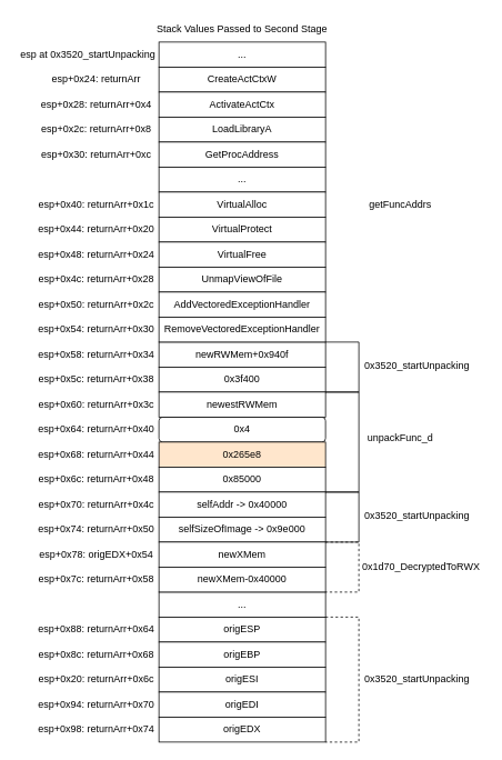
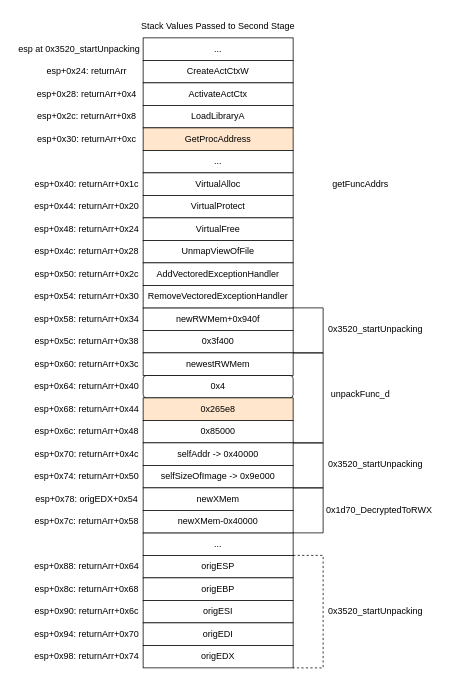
  <mxCell id="0" />
  <mxCell id="1" parent="0" />
  <mxCell id="2" value="Stack Values Passed to Second Stage" style="text;html=1;strokeColor=none;fillColor=none;align=center;verticalAlign=middle;whiteSpace=wrap;rounded=0;" vertex="1" parent="1"><mxGeometry x="185" y="20" width="210" height="30" as="geometry" /></mxCell>
  <mxCell id="3" value="esp at 0x3520_startUnpacking" style="text;html=1;strokeColor=none;fillColor=none;align=center;verticalAlign=middle;whiteSpace=wrap;rounded=0;" vertex="1" parent="1"><mxGeometry x="20" y="50" width="170" height="30" as="geometry" /></mxCell>
  <mxCell id="4" value="esp+0x24: returnArr" style="text;html=1;strokeColor=none;fillColor=none;align=center;verticalAlign=middle;whiteSpace=wrap;rounded=0;" vertex="1" parent="1"><mxGeometry x="40" y="80" width="150" height="30" as="geometry" /></mxCell>
  <mxCell id="5" value="esp+0x28: returnArr+0x4" style="text;html=1;strokeColor=none;fillColor=none;align=center;verticalAlign=middle;whiteSpace=wrap;rounded=0;" vertex="1" parent="1"><mxGeometry x="40" y="110" width="150" height="30" as="geometry" /></mxCell>
  <mxCell id="6" value="" style="group" connectable="0" vertex="1" parent="1"><mxGeometry x="190" y="50" width="200" height="390" as="geometry" /></mxCell>
  <mxCell id="7" value="..." style="rounded=0;whiteSpace=wrap;html=1;container=0;" vertex="1" parent="6"><mxGeometry width="200" height="30" as="geometry" /></mxCell>
  <mxCell id="8" value="CreateActCtxW" style="rounded=0;whiteSpace=wrap;html=1;container=0;" vertex="1" parent="6"><mxGeometry y="30" width="200" height="30" as="geometry" /></mxCell>
  <mxCell id="9" value="ActivateActCtx" style="rounded=0;whiteSpace=wrap;html=1;container=0;" vertex="1" parent="6"><mxGeometry y="60" width="200" height="30" as="geometry" /></mxCell>
  <mxCell id="10" value="LoadLibraryA" style="rounded=0;whiteSpace=wrap;html=1;container=0;" vertex="1" parent="6"><mxGeometry y="90" width="200" height="30" as="geometry" /></mxCell>
- <mxCell id="11" value="GetProcAddress" style="rounded=0;whiteSpace=wrap;html=1;container=0;" vertex="1" parent="6"><mxGeometry y="120" width="200" height="30" as="geometry" /></mxCell>
+ <mxCell id="11" value="GetProcAddress" style="rounded=0;whiteSpace=wrap;html=1;container=0;fillColor=#ffe6cc;" vertex="1" parent="6"><mxGeometry y="120" width="200" height="30" as="geometry" /></mxCell>
  <mxCell id="12" value="..." style="rounded=0;whiteSpace=wrap;html=1;container=0;" vertex="1" parent="6"><mxGeometry y="150" width="200" height="30" as="geometry" /></mxCell>
  <mxCell id="13" value="VirtualAlloc" style="rounded=0;whiteSpace=wrap;html=1;container=0;" vertex="1" parent="6"><mxGeometry y="180" width="200" height="30" as="geometry" /></mxCell>
  <mxCell id="14" value="VirtualProtect" style="rounded=0;whiteSpace=wrap;html=1;container=0;" vertex="1" parent="6"><mxGeometry y="210" width="200" height="30" as="geometry" /></mxCell>
  <mxCell id="15" value="VirtualFree" style="rounded=0;whiteSpace=wrap;html=1;container=0;" vertex="1" parent="6"><mxGeometry y="240" width="200" height="30" as="geometry" /></mxCell>
  <mxCell id="16" value="UnmapViewOfFile" style="rounded=0;whiteSpace=wrap;html=1;container=0;" vertex="1" parent="6"><mxGeometry y="270" width="200" height="30" as="geometry" /></mxCell>
  <mxCell id="17" value="AddVectoredExceptionHandler" style="rounded=0;whiteSpace=wrap;html=1;container=0;" vertex="1" parent="6"><mxGeometry y="300" width="200" height="30" as="geometry" /></mxCell>
  <mxCell id="18" value="newRWMem+0x940f" style="rounded=0;whiteSpace=wrap;html=1;container=0;" vertex="1" parent="6"><mxGeometry y="360" width="200" height="30" as="geometry" /></mxCell>
  <mxCell id="19" value="RemoveVectoredExceptionHandler" style="rounded=0;whiteSpace=wrap;html=1;container=0;" vertex="1" parent="6"><mxGeometry y="330" width="200" height="30" as="geometry" /></mxCell>
  <mxCell id="20" value="0x3f400" style="rounded=0;whiteSpace=wrap;html=1;container=0;" vertex="1" parent="1"><mxGeometry x="190" y="440" width="200" height="30" as="geometry" /></mxCell>
  <mxCell id="21" value="0x4" style="whiteSpace=wrap;html=1;container=0;rounded=1;" vertex="1" parent="1"><mxGeometry x="190" y="500" width="200" height="30" as="geometry" /></mxCell>
  <mxCell id="22" value="0x265e8" style="rounded=0;whiteSpace=wrap;html=1;container=0;fillColor=#ffe6cc;" vertex="1" parent="1"><mxGeometry x="190" y="530" width="200" height="30" as="geometry" /></mxCell>
  <mxCell id="23" value="0x85000" style="rounded=0;whiteSpace=wrap;html=1;container=0;" vertex="1" parent="1"><mxGeometry x="190" y="560" width="200" height="30" as="geometry" /></mxCell>
  <mxCell id="24" value="..." style="rounded=0;whiteSpace=wrap;html=1;container=0;" vertex="1" parent="1"><mxGeometry x="190" y="710" width="200" height="30" as="geometry" /></mxCell>
  <mxCell id="25" value="esp+0x2c: returnArr+0x8" style="text;html=1;strokeColor=none;fillColor=none;align=center;verticalAlign=middle;whiteSpace=wrap;rounded=0;" vertex="1" parent="1"><mxGeometry x="40" y="140" width="150" height="30" as="geometry" /></mxCell>
  <mxCell id="26" value="esp+0x30: returnArr+0xc" style="text;html=1;strokeColor=none;fillColor=none;align=center;verticalAlign=middle;whiteSpace=wrap;rounded=0;" vertex="1" parent="1"><mxGeometry x="40" y="170" width="150" height="30" as="geometry" /></mxCell>
  <mxCell id="27" value="esp+0x40: returnArr+0x1c" style="text;html=1;strokeColor=none;fillColor=none;align=center;verticalAlign=middle;whiteSpace=wrap;rounded=0;" vertex="1" parent="1"><mxGeometry x="40" y="230" width="150" height="30" as="geometry" /></mxCell>
  <mxCell id="28" value="esp+0x44: returnArr+0x20" style="text;html=1;strokeColor=none;fillColor=none;align=center;verticalAlign=middle;whiteSpace=wrap;rounded=0;" vertex="1" parent="1"><mxGeometry x="40" y="260" width="150" height="30" as="geometry" /></mxCell>
  <mxCell id="29" value="esp+0x48: returnArr+0x24" style="text;html=1;strokeColor=none;fillColor=none;align=center;verticalAlign=middle;whiteSpace=wrap;rounded=0;" vertex="1" parent="1"><mxGeometry x="40" y="290" width="150" height="30" as="geometry" /></mxCell>
  <mxCell id="30" value="esp+0x4c: returnArr+0x28" style="text;html=1;strokeColor=none;fillColor=none;align=center;verticalAlign=middle;whiteSpace=wrap;rounded=0;" vertex="1" parent="1"><mxGeometry x="40" y="320" width="150" height="30" as="geometry" /></mxCell>
  <mxCell id="31" value="esp+0x50: returnArr+0x2c" style="text;html=1;strokeColor=none;fillColor=none;align=center;verticalAlign=middle;whiteSpace=wrap;rounded=0;" vertex="1" parent="1"><mxGeometry x="40" y="350" width="150" height="30" as="geometry" /></mxCell>
  <mxCell id="32" value="esp+0x54: returnArr+0x30" style="text;html=1;strokeColor=none;fillColor=none;align=center;verticalAlign=middle;whiteSpace=wrap;rounded=0;" vertex="1" parent="1"><mxGeometry x="40" y="380" width="150" height="30" as="geometry" /></mxCell>
  <mxCell id="33" value="esp+0x58: returnArr+0x34" style="text;html=1;strokeColor=none;fillColor=none;align=center;verticalAlign=middle;whiteSpace=wrap;rounded=0;" vertex="1" parent="1"><mxGeometry x="40" y="410" width="150" height="30" as="geometry" /></mxCell>
  <mxCell id="34" value="esp+0x5c: returnArr+0x38" style="text;html=1;strokeColor=none;fillColor=none;align=center;verticalAlign=middle;whiteSpace=wrap;rounded=0;" vertex="1" parent="1"><mxGeometry x="40" y="440" width="150" height="30" as="geometry" /></mxCell>
  <mxCell id="35" value="esp+0x60: returnArr+0x3c" style="text;html=1;strokeColor=none;fillColor=none;align=center;verticalAlign=middle;whiteSpace=wrap;rounded=0;" vertex="1" parent="1"><mxGeometry x="40" y="470" width="150" height="30" as="geometry" /></mxCell>
  <mxCell id="36" value="esp+0x64: returnArr+0x40" style="text;html=1;strokeColor=none;fillColor=none;align=center;verticalAlign=middle;whiteSpace=wrap;rounded=0;" vertex="1" parent="1"><mxGeometry x="40" y="500" width="150" height="30" as="geometry" /></mxCell>
  <mxCell id="37" value="esp+0x68: returnArr+0x44" style="text;html=1;strokeColor=none;fillColor=none;align=center;verticalAlign=middle;whiteSpace=wrap;rounded=0;" vertex="1" parent="1"><mxGeometry x="40" y="530" width="150" height="30" as="geometry" /></mxCell>
  <mxCell id="38" value="esp+0x6c: returnArr+0x48" style="text;html=1;strokeColor=none;fillColor=none;align=center;verticalAlign=middle;whiteSpace=wrap;rounded=0;" vertex="1" parent="1"><mxGeometry x="40" y="560" width="150" height="30" as="geometry" /></mxCell>
  <mxCell id="39" value="newestRWMem" style="rounded=0;whiteSpace=wrap;html=1;container=0;" vertex="1" parent="1"><mxGeometry x="190" y="470" width="200" height="30" as="geometry" /></mxCell>
  <mxCell id="40" value="selfAddr -&amp;gt; 0x40000" style="rounded=0;whiteSpace=wrap;html=1;container=0;" vertex="1" parent="1"><mxGeometry x="190" y="590" width="200" height="30" as="geometry" /></mxCell>
  <mxCell id="41" value="selfSizeOfImage -&amp;gt; 0x9e000" style="rounded=0;whiteSpace=wrap;html=1;container=0;" vertex="1" parent="1"><mxGeometry x="190" y="620" width="200" height="30" as="geometry" /></mxCell>
  <mxCell id="42" value="esp+0x70: returnArr+0x4c" style="text;html=1;strokeColor=none;fillColor=none;align=center;verticalAlign=middle;whiteSpace=wrap;rounded=0;" vertex="1" parent="1"><mxGeometry x="40" y="590" width="150" height="30" as="geometry" /></mxCell>
  <mxCell id="43" value="esp+0x74: returnArr+0x50" style="text;html=1;strokeColor=none;fillColor=none;align=center;verticalAlign=middle;whiteSpace=wrap;rounded=0;" vertex="1" parent="1"><mxGeometry x="40" y="620" width="150" height="30" as="geometry" /></mxCell>
  <mxCell id="44" value="newXMem" style="rounded=0;whiteSpace=wrap;html=1;container=0;" vertex="1" parent="1"><mxGeometry x="190" y="650" width="200" height="30" as="geometry" /></mxCell>
  <mxCell id="45" value="newXMem-0x40000" style="rounded=0;whiteSpace=wrap;html=1;container=0;" vertex="1" parent="1"><mxGeometry x="190" y="680" width="200" height="30" as="geometry" /></mxCell>
  <mxCell id="46" value="esp+0x78: origEDX+0x54" style="text;html=1;strokeColor=none;fillColor=none;align=center;verticalAlign=middle;whiteSpace=wrap;rounded=0;" vertex="1" parent="1"><mxGeometry x="40" y="650" width="150" height="30" as="geometry" /></mxCell>
  <mxCell id="47" value="esp+0x7c: returnArr+0x58" style="text;html=1;strokeColor=none;fillColor=none;align=center;verticalAlign=middle;whiteSpace=wrap;rounded=0;" vertex="1" parent="1"><mxGeometry x="40" y="680" width="150" height="30" as="geometry" /></mxCell>
  <mxCell id="48" value="origESP" style="rounded=0;whiteSpace=wrap;html=1;container=0;" vertex="1" parent="1"><mxGeometry x="190" y="740" width="200" height="30" as="geometry" /></mxCell>
  <mxCell id="49" value="origEBP" style="rounded=0;whiteSpace=wrap;html=1;container=0;" vertex="1" parent="1"><mxGeometry x="190" y="770" width="200" height="30" as="geometry" /></mxCell>
  <mxCell id="50" value="esp+0x88: returnArr+0x64" style="text;html=1;strokeColor=none;fillColor=none;align=center;verticalAlign=middle;whiteSpace=wrap;rounded=0;" vertex="1" parent="1"><mxGeometry x="40" y="740" width="150" height="30" as="geometry" /></mxCell>
  <mxCell id="51" value="esp+0x8c: returnArr+0x68" style="text;html=1;strokeColor=none;fillColor=none;align=center;verticalAlign=middle;whiteSpace=wrap;rounded=0;" vertex="1" parent="1"><mxGeometry x="40" y="770" width="150" height="30" as="geometry" /></mxCell>
  <mxCell id="52" value="origESI" style="rounded=0;whiteSpace=wrap;html=1;container=0;" vertex="1" parent="1"><mxGeometry x="190" y="800" width="200" height="30" as="geometry" /></mxCell>
  <mxCell id="53" value="origEDI" style="rounded=0;whiteSpace=wrap;html=1;container=0;" vertex="1" parent="1"><mxGeometry x="190" y="830" width="200" height="30" as="geometry" /></mxCell>
- <mxCell id="54" value="esp+0x20: returnArr+0x6c" style="text;html=1;strokeColor=none;fillColor=none;align=center;verticalAlign=middle;whiteSpace=wrap;rounded=0;" vertex="1" parent="1"><mxGeometry x="40" y="800" width="150" height="30" as="geometry" /></mxCell>
+ <mxCell id="54" value="esp+0x90: returnArr+0x6c" style="text;html=1;strokeColor=none;fillColor=none;align=center;verticalAlign=middle;whiteSpace=wrap;rounded=0;" vertex="1" parent="1"><mxGeometry x="40" y="800" width="150" height="30" as="geometry" /></mxCell>
  <mxCell id="55" value="esp+0x94: returnArr+0x70" style="text;html=1;strokeColor=none;fillColor=none;align=center;verticalAlign=middle;whiteSpace=wrap;rounded=0;" vertex="1" parent="1"><mxGeometry x="40" y="830" width="150" height="30" as="geometry" /></mxCell>
  <mxCell id="56" value="origEDX" style="rounded=0;whiteSpace=wrap;html=1;container=0;" vertex="1" parent="1"><mxGeometry x="190" y="860" width="200" height="30" as="geometry" /></mxCell>
  <mxCell id="57" value="esp+0x98: returnArr+0x74" style="text;html=1;strokeColor=none;fillColor=none;align=center;verticalAlign=middle;whiteSpace=wrap;rounded=0;" vertex="1" parent="1"><mxGeometry x="40" y="860" width="150" height="30" as="geometry" /></mxCell>
- <mxCell id="58" value="" style="endArrow=none;html=1;rounded=0;exitX=1;exitY=0;exitDx=0;exitDy=0;entryX=1;entryY=1;entryDx=0;entryDy=0;edgeStyle=orthogonalEdgeStyle;dashed=1;" edge="1" parent="1" source="44" target="45"><mxGeometry width="50" height="50" relative="1" as="geometry"><mxPoint x="180" y="680" as="sourcePoint" /><mxPoint x="230" y="630" as="targetPoint" /><Array as="points"><mxPoint x="430" y="650" /><mxPoint x="430" y="710" /></Array></mxGeometry></mxCell>
+ <mxCell id="58" value="" style="endArrow=none;html=1;rounded=0;exitX=1;exitY=0;exitDx=0;exitDy=0;entryX=1;entryY=1;entryDx=0;entryDy=0;edgeStyle=orthogonalEdgeStyle;" edge="1" parent="1" source="44" target="45"><mxGeometry width="50" height="50" relative="1" as="geometry"><mxPoint x="180" y="680" as="sourcePoint" /><mxPoint x="230" y="630" as="targetPoint" /><Array as="points"><mxPoint x="430" y="650" /><mxPoint x="430" y="710" /></Array></mxGeometry></mxCell>
  <mxCell id="59" value="0x1d70_DecryptedToRWX" style="text;html=1;strokeColor=none;fillColor=none;align=center;verticalAlign=middle;whiteSpace=wrap;rounded=0;" vertex="1" parent="1"><mxGeometry x="430" y="670" width="150" height="20" as="geometry" /></mxCell>
  <mxCell id="60" value="" style="endArrow=none;html=1;rounded=0;exitX=1;exitY=0;exitDx=0;exitDy=0;entryX=1;entryY=1;entryDx=0;entryDy=0;edgeStyle=orthogonalEdgeStyle;dashed=1;" edge="1" parent="1" source="48" target="56"><mxGeometry width="50" height="50" relative="1" as="geometry"><mxPoint x="300" y="680" as="sourcePoint" /><mxPoint x="350" y="630" as="targetPoint" /><Array as="points"><mxPoint x="430" y="740" /><mxPoint x="430" y="890" /></Array></mxGeometry></mxCell>
  <mxCell id="61" value="0x3520_startUnpacking" style="text;html=1;strokeColor=none;fillColor=none;align=center;verticalAlign=middle;whiteSpace=wrap;rounded=0;" vertex="1" parent="1"><mxGeometry x="430" y="800" width="140" height="30" as="geometry" /></mxCell>
  <mxCell id="62" value="" style="endArrow=none;html=1;rounded=0;exitX=1;exitY=0;exitDx=0;exitDy=0;edgeStyle=orthogonalEdgeStyle;" edge="1" parent="1"><mxGeometry width="50" height="50" relative="1" as="geometry"><mxPoint x="390" y="410" as="sourcePoint" /><mxPoint x="390" y="470" as="targetPoint" /><Array as="points"><mxPoint x="430" y="410" /><mxPoint x="430" y="470" /><mxPoint x="390" y="470" /></Array></mxGeometry></mxCell>
  <mxCell id="63" value="0x3520_startUnpacking" style="text;html=1;strokeColor=none;fillColor=none;align=center;verticalAlign=middle;whiteSpace=wrap;rounded=0;" vertex="1" parent="1"><mxGeometry x="430" y="424" width="140" height="30" as="geometry" /></mxCell>
  <mxCell id="64" value="" style="endArrow=none;html=1;rounded=0;exitX=1;exitY=0;exitDx=0;exitDy=0;edgeStyle=orthogonalEdgeStyle;" edge="1" parent="1"><mxGeometry width="50" height="50" relative="1" as="geometry"><mxPoint x="390" y="590" as="sourcePoint" /><mxPoint x="390" y="650" as="targetPoint" /><Array as="points"><mxPoint x="430" y="590" /><mxPoint x="430" y="650" /><mxPoint x="390" y="650" /></Array></mxGeometry></mxCell>
  <mxCell id="65" value="0x3520_startUnpacking" style="text;html=1;strokeColor=none;fillColor=none;align=center;verticalAlign=middle;whiteSpace=wrap;rounded=0;" vertex="1" parent="1"><mxGeometry x="430" y="604" width="140" height="30" as="geometry" /></mxCell>
  <mxCell id="66" value="getFuncAddrs" style="text;html=1;strokeColor=none;fillColor=none;align=center;verticalAlign=middle;whiteSpace=wrap;rounded=0;" vertex="1" parent="1"><mxGeometry x="440" y="235" width="80" height="20" as="geometry" /></mxCell>
  <mxCell id="67" value="" style="endArrow=none;html=1;rounded=0;exitX=1;exitY=1;exitDx=0;exitDy=0;entryX=1;entryY=1;entryDx=0;entryDy=0;edgeStyle=orthogonalEdgeStyle;" edge="1" parent="1" source="20" target="23"><mxGeometry width="50" height="50" relative="1" as="geometry"><mxPoint x="250" y="610" as="sourcePoint" /><mxPoint x="300" y="560" as="targetPoint" /><Array as="points"><mxPoint x="430" y="470" /><mxPoint x="430" y="590" /></Array></mxGeometry></mxCell>
  <mxCell id="68" value="unpackFunc_d" style="text;html=1;strokeColor=none;fillColor=none;align=center;verticalAlign=middle;whiteSpace=wrap;rounded=0;" vertex="1" parent="1"><mxGeometry x="435" y="510" width="90" height="30" as="geometry" /></mxCell>
